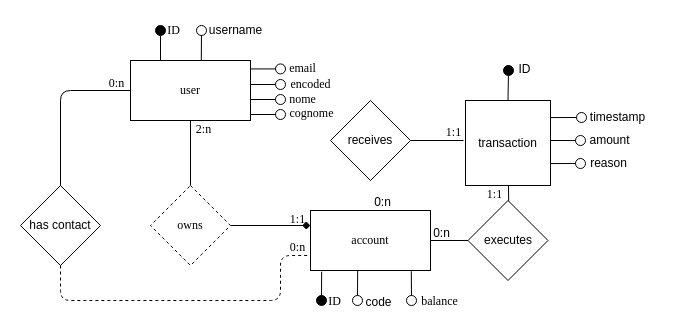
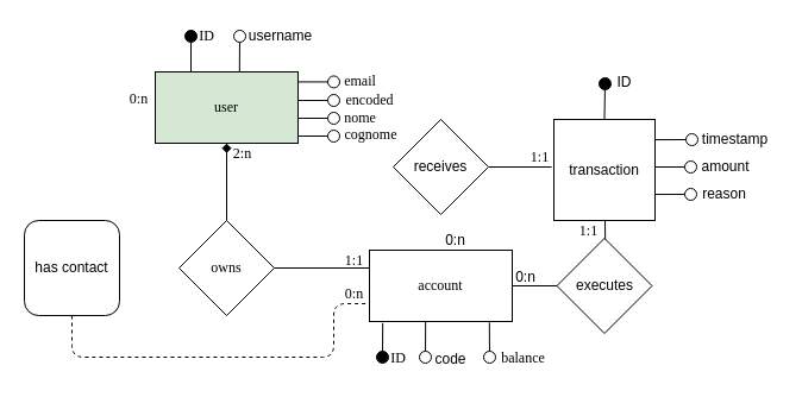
  <mxCell id="0" />
  <mxCell id="1" parent="0" />
- <mxCell id="2" value="&lt;font face=&quot;Times New Roman&quot;&gt;user&lt;/font&gt;" style="rounded=0;whiteSpace=wrap;html=1;" parent="1" vertex="1"><mxGeometry x="130" y="60" width="120" height="60" as="geometry" /></mxCell>
- <mxCell id="3" value="&lt;font face=&quot;Times New Roman&quot;&gt;owns&lt;/font&gt;" style="rhombus;whiteSpace=wrap;html=1;dashed=1;" parent="1" vertex="1"><mxGeometry x="150" y="185" width="80" height="80" as="geometry" /></mxCell>
+ <mxCell id="2" value="&lt;font face=&quot;Times New Roman&quot;&gt;user&lt;/font&gt;" style="rounded=0;whiteSpace=wrap;html=1;fillColor=#d5e8d4;" parent="1" vertex="1"><mxGeometry x="130" y="60" width="120" height="60" as="geometry" /></mxCell>
+ <mxCell id="3" value="&lt;font face=&quot;Times New Roman&quot;&gt;owns&lt;/font&gt;" style="rhombus;whiteSpace=wrap;html=1;" parent="1" vertex="1"><mxGeometry x="150" y="185" width="80" height="80" as="geometry" /></mxCell>
  <mxCell id="4" value="&lt;font face=&quot;Times New Roman&quot;&gt;account&lt;/font&gt;" style="rounded=0;whiteSpace=wrap;html=1;" parent="1" vertex="1"><mxGeometry x="310" y="210" width="120" height="60" as="geometry" /></mxCell>
- <mxCell id="5" value="" style="endArrow=none;html=1;" parent="1" source="3" target="2" edge="1"><mxGeometry width="50" height="50" relative="1" as="geometry"><mxPoint x="220" y="210" as="sourcePoint" /><mxPoint x="270" y="160" as="targetPoint" /></mxGeometry></mxCell>
- <mxCell id="6" value="" style="endArrow=diamond;html=1;entryX=0;entryY=0.25;entryDx=0;entryDy=0;" parent="1" source="3" target="4" edge="1"><mxGeometry width="50" height="50" relative="1" as="geometry"><mxPoint x="310" y="210" as="sourcePoint" /><mxPoint x="313" y="226.5" as="targetPoint" /></mxGeometry></mxCell>
+ <mxCell id="5" value="" style="endArrow=diamond;html=1;" parent="1" source="3" target="2" edge="1"><mxGeometry width="50" height="50" relative="1" as="geometry"><mxPoint x="220" y="210" as="sourcePoint" /><mxPoint x="270" y="160" as="targetPoint" /></mxGeometry></mxCell>
+ <mxCell id="6" value="" style="endArrow=none;html=1;entryX=0;entryY=0.25;entryDx=0;entryDy=0;" parent="1" source="3" target="4" edge="1"><mxGeometry width="50" height="50" relative="1" as="geometry"><mxPoint x="310" y="210" as="sourcePoint" /><mxPoint x="313" y="226.5" as="targetPoint" /></mxGeometry></mxCell>
  <mxCell id="7" value="" style="endArrow=none;html=1;edgeStyle=orthogonalEdgeStyle;" parent="1" source="4" edge="1"><mxGeometry width="50" height="50" relative="1" as="geometry"><mxPoint x="555" y="270" as="sourcePoint" /><mxPoint x="508" y="185" as="targetPoint" /></mxGeometry></mxCell>
  <mxCell id="8" value="" style="endArrow=none;html=1;edgeStyle=orthogonalEdgeStyle;startArrow=none;" parent="1" source="46" edge="1"><mxGeometry width="50" height="50" relative="1" as="geometry"><mxPoint x="410" y="170" as="sourcePoint" /><mxPoint x="463" y="140" as="targetPoint" /><Array as="points"><mxPoint x="370" y="140" /></Array></mxGeometry></mxCell>
  <mxCell id="9" value="" style="endArrow=oval;html=1;fontSize=12;endFill=0;endSize=10;verticalAlign=top;exitX=1;exitY=0.25;exitDx=0;exitDy=0;" parent="1" edge="1"><mxGeometry x="-1" relative="1" as="geometry"><mxPoint x="250" y="84" as="sourcePoint" /><mxPoint x="280" y="84" as="targetPoint" /></mxGeometry></mxCell>
  <mxCell id="10" value="" style="endArrow=oval;html=1;fontSize=12;endFill=0;endSize=10;verticalAlign=top;exitX=1;exitY=0.5;exitDx=0;exitDy=0;" parent="1" edge="1"><mxGeometry x="-1" relative="1" as="geometry"><mxPoint x="250" y="99" as="sourcePoint" /><mxPoint x="280" y="99" as="targetPoint" /></mxGeometry></mxCell>
  <mxCell id="11" value="" style="endArrow=oval;html=1;fontSize=12;endFill=0;endSize=10;verticalAlign=top;exitX=1;exitY=0.75;exitDx=0;exitDy=0;" parent="1" edge="1"><mxGeometry x="-1" relative="1" as="geometry"><mxPoint x="250" y="114" as="sourcePoint" /><mxPoint x="280" y="114" as="targetPoint" /></mxGeometry></mxCell>
  <mxCell id="12" value="" style="endArrow=oval;html=1;fontSize=12;endFill=1;endSize=10;verticalAlign=top;exitX=0.25;exitY=0;exitDx=0;exitDy=0;" parent="1" source="2" edge="1"><mxGeometry x="-1" relative="1" as="geometry"><mxPoint x="190" y="30" as="sourcePoint" /><mxPoint x="160" y="30" as="targetPoint" /></mxGeometry></mxCell>
  <mxCell id="13" value="&lt;font face=&quot;Garamond&quot;&gt;ID&lt;/font&gt;" style="text;html=1;align=center;verticalAlign=middle;resizable=0;points=[];autosize=1;strokeColor=none;fillColor=none;" parent="1" vertex="1"><mxGeometry x="158" y="20" width="30" height="20" as="geometry" /></mxCell>
  <mxCell id="14" value="&lt;font face=&quot;Times New Roman&quot;&gt;email&lt;/font&gt;" style="text;html=1;align=center;verticalAlign=middle;resizable=0;points=[];autosize=1;strokeColor=none;fillColor=none;" parent="1" vertex="1"><mxGeometry x="282" y="58" width="40" height="20" as="geometry" /></mxCell>
  <mxCell id="15" value="&lt;font face=&quot;Times New Roman&quot;&gt;nome&lt;/font&gt;" style="text;html=1;align=center;verticalAlign=middle;resizable=0;points=[];autosize=1;strokeColor=none;fillColor=none;" parent="1" vertex="1"><mxGeometry x="282" y="89" width="40" height="20" as="geometry" /></mxCell>
  <mxCell id="16" value="&lt;font face=&quot;Times New Roman&quot;&gt;cognome&lt;/font&gt;" style="text;html=1;align=center;verticalAlign=middle;resizable=0;points=[];autosize=1;strokeColor=none;fillColor=none;" parent="1" vertex="1"><mxGeometry x="281" y="103" width="60" height="20" as="geometry" /></mxCell>
  <mxCell id="17" value="" style="endArrow=oval;html=1;fontSize=12;endFill=1;endSize=10;verticalAlign=top;exitX=0.093;exitY=1.02;exitDx=0;exitDy=0;exitPerimeter=0;" parent="1" source="4" edge="1"><mxGeometry x="-1" relative="1" as="geometry"><mxPoint x="410" y="290" as="sourcePoint" /><mxPoint x="321" y="300" as="targetPoint" /></mxGeometry></mxCell>
  <mxCell id="18" value="" style="endArrow=oval;html=1;fontSize=12;endFill=0;endSize=10;verticalAlign=top;exitX=0.84;exitY=1.013;exitDx=0;exitDy=0;exitPerimeter=0;" parent="1" source="4" edge="1"><mxGeometry x="-1" relative="1" as="geometry"><mxPoint x="320" y="280" as="sourcePoint" /><mxPoint x="411" y="300" as="targetPoint" /></mxGeometry></mxCell>
  <mxCell id="19" value="&lt;font face=&quot;Times New Roman&quot;&gt;ID&lt;/font&gt;" style="text;html=1;align=center;verticalAlign=middle;resizable=0;points=[];autosize=1;strokeColor=none;fillColor=none;endfill=1" parent="1" vertex="1"><mxGeometry x="319" y="291" width="30" height="20" as="geometry" /></mxCell>
  <mxCell id="20" value="&lt;font face=&quot;Times New Roman&quot;&gt;balance&lt;/font&gt;" style="text;html=1;align=center;verticalAlign=middle;resizable=0;points=[];autosize=1;strokeColor=none;fillColor=none;" parent="1" vertex="1"><mxGeometry x="414" y="291" width="50" height="20" as="geometry" /></mxCell>
  <mxCell id="21" value="&lt;font face=&quot;Times New Roman&quot;&gt;2:n&lt;/font&gt;" style="text;html=1;align=center;verticalAlign=middle;resizable=0;points=[];autosize=1;strokeColor=none;fillColor=none;" parent="1" vertex="1"><mxGeometry x="188" y="119" width="30" height="20" as="geometry" /></mxCell>
  <mxCell id="22" value="&lt;font face=&quot;Times New Roman&quot;&gt;1:1&lt;/font&gt;" style="text;html=1;align=center;verticalAlign=middle;resizable=0;points=[];autosize=1;strokeColor=none;fillColor=none;" parent="1" vertex="1"><mxGeometry x="282" y="209" width="30" height="20" as="geometry" /></mxCell>
  <mxCell id="23" value="&lt;font face=&quot;Times New Roman&quot;&gt;1:1&lt;/font&gt;" style="text;html=1;align=center;verticalAlign=middle;resizable=0;points=[];autosize=1;strokeColor=none;fillColor=none;" parent="1" vertex="1"><mxGeometry x="437.5" y="122" width="30" height="20" as="geometry" /></mxCell>
  <mxCell id="24" value="&lt;font face=&quot;Times New Roman&quot;&gt;1:1&lt;/font&gt;" style="text;html=1;align=center;verticalAlign=middle;resizable=0;points=[];autosize=1;strokeColor=none;fillColor=none;" parent="1" vertex="1"><mxGeometry x="479" y="184" width="30" height="20" as="geometry" /></mxCell>
  <mxCell id="25" value="" style="endArrow=oval;html=1;fontSize=12;endFill=1;endSize=10;verticalAlign=top;exitX=0.5;exitY=0;exitDx=0;exitDy=0;" parent="1" source="44" edge="1"><mxGeometry x="-1" relative="1" as="geometry"><mxPoint x="485.959" y="117.041" as="sourcePoint" /><mxPoint x="508" y="70" as="targetPoint" /></mxGeometry></mxCell>
  <mxCell id="26" value="" style="endArrow=oval;html=1;fontSize=12;endFill=0;endSize=10;verticalAlign=top;exitX=1;exitY=0.471;exitDx=0;exitDy=0;exitPerimeter=0;" parent="1" source="44" edge="1"><mxGeometry x="-1" relative="1" as="geometry"><mxPoint x="553" y="140" as="sourcePoint" /><mxPoint x="580" y="140" as="targetPoint" /></mxGeometry></mxCell>
  <mxCell id="27" value="" style="endArrow=oval;html=1;fontSize=12;endFill=0;endSize=10;verticalAlign=top;exitX=1.004;exitY=0.742;exitDx=0;exitDy=0;exitPerimeter=0;" parent="1" source="44" edge="1"><mxGeometry x="-1" relative="1" as="geometry"><mxPoint x="530.5" y="162.5" as="sourcePoint" /><mxPoint x="580" y="163" as="targetPoint" /></mxGeometry></mxCell>
  <mxCell id="28" value="ID" style="text;html=1;align=center;verticalAlign=middle;resizable=0;points=[];autosize=1;strokeColor=none;fillColor=none;" parent="1" vertex="1"><mxGeometry x="509" y="59" width="30" height="20" as="geometry" /></mxCell>
  <mxCell id="29" value="amount" style="text;html=1;align=center;verticalAlign=middle;resizable=0;points=[];autosize=1;strokeColor=none;fillColor=none;" parent="1" vertex="1"><mxGeometry x="579" y="130" width="60" height="20" as="geometry" /></mxCell>
  <mxCell id="30" value="reason" style="text;html=1;align=center;verticalAlign=middle;resizable=0;points=[];autosize=1;strokeColor=none;fillColor=none;" parent="1" vertex="1"><mxGeometry x="583" y="153" width="50" height="20" as="geometry" /></mxCell>
- <mxCell id="31" value="has contact" style="rhombus;whiteSpace=wrap;html=1;" parent="1" vertex="1"><mxGeometry x="20" y="185" width="80" height="80" as="geometry" /></mxCell>
- <mxCell id="32" value="" style="endArrow=none;html=1;exitX=0.5;exitY=0;exitDx=0;exitDy=0;entryX=0;entryY=0.5;entryDx=0;entryDy=0;edgeStyle=orthogonalEdgeStyle;" parent="1" source="31" target="2" edge="1"><mxGeometry width="50" height="50" relative="1" as="geometry"><mxPoint x="10" y="200" as="sourcePoint" /><mxPoint x="60" y="150" as="targetPoint" /></mxGeometry></mxCell>
+ <mxCell id="31" value="has contact" style="whiteSpace=wrap;html=1;rounded=1;" parent="1" vertex="1"><mxGeometry x="20" y="185" width="80" height="80" as="geometry" /></mxCell>
  <mxCell id="33" value="" style="endArrow=none;html=1;exitX=0.5;exitY=1;exitDx=0;exitDy=0;entryX=0;entryY=0.75;entryDx=0;entryDy=0;edgeStyle=orthogonalEdgeStyle;dashed=1;" parent="1" source="31" target="4" edge="1"><mxGeometry width="50" height="50" relative="1" as="geometry"><mxPoint x="160" y="370" as="sourcePoint" /><mxPoint x="210" y="320" as="targetPoint" /><Array as="points"><mxPoint x="60" y="300" /><mxPoint x="280" y="300" /><mxPoint x="280" y="255" /></Array></mxGeometry></mxCell>
  <mxCell id="34" value="&lt;font face=&quot;Times New Roman&quot;&gt;0:n&lt;/font&gt;" style="text;html=1;align=center;verticalAlign=middle;resizable=0;points=[];autosize=1;strokeColor=none;fillColor=none;" parent="1" vertex="1"><mxGeometry x="101" y="73" width="30" height="20" as="geometry" /></mxCell>
  <mxCell id="35" value="&lt;font face=&quot;Times New Roman&quot;&gt;0:n&lt;/font&gt;" style="text;html=1;align=center;verticalAlign=middle;resizable=0;points=[];autosize=1;strokeColor=none;fillColor=none;" parent="1" vertex="1"><mxGeometry x="282" y="237" width="30" height="20" as="geometry" /></mxCell>
  <mxCell id="36" value="" style="endArrow=oval;html=1;fontSize=12;endFill=0;endSize=10;verticalAlign=top;exitX=0.59;exitY=-0.005;exitDx=0;exitDy=0;exitPerimeter=0;" parent="1" source="2" edge="1"><mxGeometry x="-1" relative="1" as="geometry"><mxPoint x="260" y="85" as="sourcePoint" /><mxPoint x="201" y="30" as="targetPoint" /></mxGeometry></mxCell>
  <mxCell id="37" value="username" style="text;html=1;align=center;verticalAlign=middle;resizable=0;points=[];autosize=1;strokeColor=none;fillColor=none;" parent="1" vertex="1"><mxGeometry x="200" y="20" width="70" height="20" as="geometry" /></mxCell>
  <mxCell id="38" value="" style="endArrow=oval;html=1;fontSize=12;endFill=0;endSize=10;verticalAlign=top;exitX=1;exitY=0.25;exitDx=0;exitDy=0;" parent="1" edge="1"><mxGeometry x="-1" relative="1" as="geometry"><mxPoint x="250" y="68.43" as="sourcePoint" /><mxPoint x="280" y="68.43" as="targetPoint" /></mxGeometry></mxCell>
  <mxCell id="39" value="&lt;font face=&quot;Times New Roman&quot;&gt;encoded&lt;/font&gt;" style="text;html=1;align=center;verticalAlign=middle;resizable=0;points=[];autosize=1;strokeColor=none;fillColor=none;" parent="1" vertex="1"><mxGeometry x="280" y="74" width="60" height="20" as="geometry" /></mxCell>
  <mxCell id="40" value="" style="endArrow=oval;html=1;fontSize=12;endFill=0;endSize=10;verticalAlign=top;exitX=0.393;exitY=0.993;exitDx=0;exitDy=0;exitPerimeter=0;" parent="1" source="4" edge="1"><mxGeometry x="-1" relative="1" as="geometry"><mxPoint x="410" y="280" as="sourcePoint" /><mxPoint x="357" y="300" as="targetPoint" /></mxGeometry></mxCell>
  <mxCell id="41" value="code" style="text;html=1;align=center;verticalAlign=middle;resizable=0;points=[];autosize=1;strokeColor=none;fillColor=none;" parent="1" vertex="1"><mxGeometry x="358" y="292" width="40" height="20" as="geometry" /></mxCell>
  <mxCell id="42" value="" style="endArrow=oval;html=1;fontSize=12;endFill=0;endSize=10;verticalAlign=top;exitX=1.003;exitY=0.201;exitDx=0;exitDy=0;exitPerimeter=0;" parent="1" source="44" edge="1"><mxGeometry x="-1" relative="1" as="geometry"><mxPoint x="529.33" y="116.69" as="sourcePoint" /><mxPoint x="581" y="117" as="targetPoint" /><Array as="points" /></mxGeometry></mxCell>
  <mxCell id="43" value="timestamp" style="text;html=1;align=center;verticalAlign=middle;resizable=0;points=[];autosize=1;strokeColor=none;fillColor=none;" parent="1" vertex="1"><mxGeometry x="582" y="107" width="70" height="20" as="geometry" /></mxCell>
  <mxCell id="44" value="transaction" style="whiteSpace=wrap;html=1;aspect=fixed;" parent="1" vertex="1"><mxGeometry x="465" y="100" width="85" height="85" as="geometry" /></mxCell>
  <mxCell id="45" value="executes" style="rhombus;whiteSpace=wrap;html=1;" vertex="1" parent="1"><mxGeometry x="467.5" y="200" width="80" height="80" as="geometry" /></mxCell>
  <mxCell id="46" value="receives" style="rhombus;whiteSpace=wrap;html=1;" vertex="1" parent="1"><mxGeometry x="330" y="100" width="80" height="80" as="geometry" /></mxCell>
  <mxCell id="47" value="0:n" style="text;html=1;align=center;verticalAlign=middle;resizable=0;points=[];autosize=1;strokeColor=none;fillColor=none;" vertex="1" parent="1"><mxGeometry x="367" y="192" width="30" height="20" as="geometry" /></mxCell>
  <mxCell id="48" value="0:n" style="text;html=1;align=center;verticalAlign=middle;resizable=0;points=[];autosize=1;strokeColor=none;fillColor=none;" vertex="1" parent="1"><mxGeometry x="426" y="223" width="30" height="20" as="geometry" /></mxCell>
